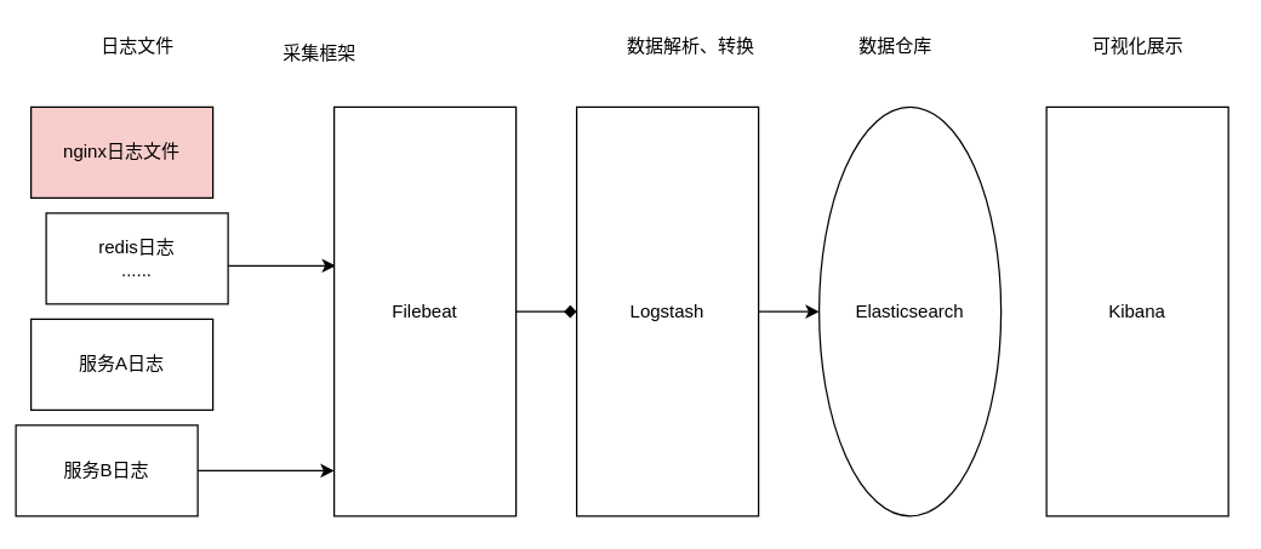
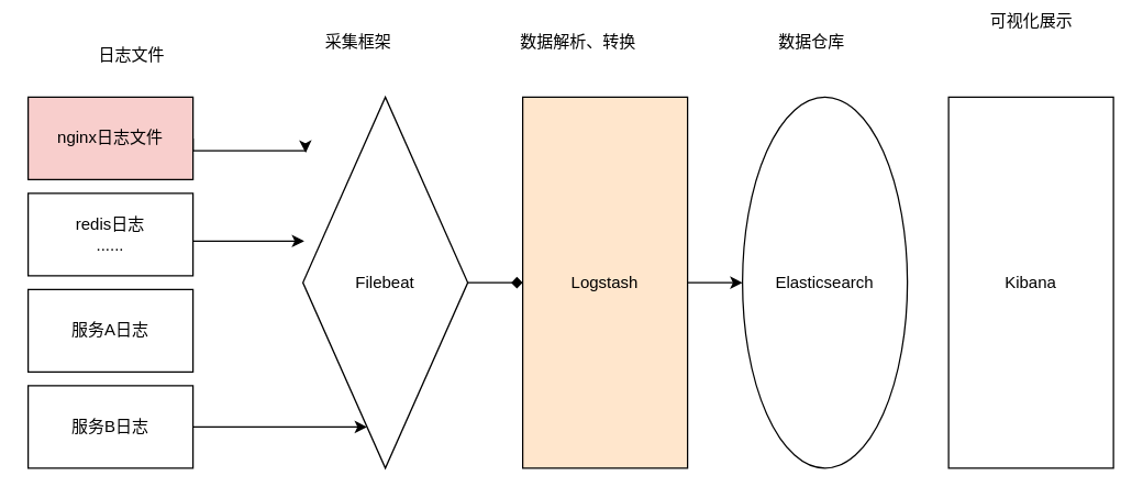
  <mxCell id="0" />
  <mxCell id="1" parent="0" />
+ <mxCell id="2" value="" style="edgeStyle=orthogonalEdgeStyle;rounded=0;orthogonalLoop=1;jettySize=auto;html=1;entryX=0.017;entryY=0.15;entryDx=0;entryDy=0;entryPerimeter=0;exitX=1;exitY=0.5;exitDx=0;exitDy=0;" edge="1" parent="1" source="3" target="10"><mxGeometry relative="1" as="geometry"><Array as="points"><mxPoint x="140" y="109" /></Array></mxGeometry></mxCell>
  <mxCell id="3" value="nginx日志文件" style="whiteSpace=wrap;html=1;fillColor=#f8cecc;" vertex="1" parent="1"><mxGeometry x="20" y="70" width="120" height="60" as="geometry" /></mxCell>
  <mxCell id="4" value="服务A日志" style="rounded=0;whiteSpace=wrap;html=1;" vertex="1" parent="1"><mxGeometry x="20" y="210" width="120" height="60" as="geometry" /></mxCell>
  <mxCell id="5" value="" style="edgeStyle=orthogonalEdgeStyle;rounded=0;orthogonalLoop=1;jettySize=auto;html=1;" edge="1" parent="1" source="6" target="10"><mxGeometry relative="1" as="geometry"><Array as="points"><mxPoint x="190" y="310" /><mxPoint x="190" y="310" /></Array></mxGeometry></mxCell>
- <mxCell id="6" value="服务B日志" style="rounded=0;whiteSpace=wrap;html=1;" vertex="1" parent="1"><mxGeometry x="10" y="280" width="120" height="60" as="geometry" /></mxCell>
+ <mxCell id="6" value="服务B日志" style="rounded=0;whiteSpace=wrap;html=1;" vertex="1" parent="1"><mxGeometry x="20" y="280" width="120" height="60" as="geometry" /></mxCell>
  <mxCell id="7" style="edgeStyle=orthogonalEdgeStyle;rounded=0;orthogonalLoop=1;jettySize=auto;html=1;entryX=0.008;entryY=0.388;entryDx=0;entryDy=0;entryPerimeter=0;" edge="1" parent="1" source="8" target="10"><mxGeometry relative="1" as="geometry"><Array as="points"><mxPoint x="140" y="175" /><mxPoint x="140" y="175" /></Array></mxGeometry></mxCell>
- <mxCell id="8" value="redis日志&lt;br&gt;......" style="whiteSpace=wrap;html=1;" vertex="1" parent="1"><mxGeometry x="30" y="140" width="120" height="60" as="geometry" /></mxCell>
+ <mxCell id="8" value="redis日志&lt;br&gt;......" style="whiteSpace=wrap;html=1;" vertex="1" parent="1"><mxGeometry x="20" y="140" width="120" height="60" as="geometry" /></mxCell>
  <mxCell id="9" style="edgeStyle=orthogonalEdgeStyle;rounded=0;orthogonalLoop=1;jettySize=auto;html=1;entryX=0;entryY=0.5;entryDx=0;entryDy=0;endArrow=diamond;" edge="1" parent="1" source="10" target="12"><mxGeometry relative="1" as="geometry" /></mxCell>
- <mxCell id="10" value="Filebeat" style="whiteSpace=wrap;html=1;" vertex="1" parent="1"><mxGeometry x="220" y="70" width="120" height="270" as="geometry" /></mxCell>
+ <mxCell id="10" value="Filebeat" style="rhombus;whiteSpace=wrap;html=1;" vertex="1" parent="1"><mxGeometry x="220" y="70" width="120" height="270" as="geometry" /></mxCell>
  <mxCell id="11" style="edgeStyle=orthogonalEdgeStyle;rounded=0;orthogonalLoop=1;jettySize=auto;html=1;entryX=0;entryY=0.5;entryDx=0;entryDy=0;" edge="1" parent="1" source="12" target="13"><mxGeometry relative="1" as="geometry" /></mxCell>
- <mxCell id="12" value="Logstash" style="rounded=0;whiteSpace=wrap;html=1;" vertex="1" parent="1"><mxGeometry x="380" y="70" width="120" height="270" as="geometry" /></mxCell>
+ <mxCell id="12" value="Logstash" style="rounded=0;whiteSpace=wrap;html=1;fillColor=#ffe6cc;" vertex="1" parent="1"><mxGeometry x="380" y="70" width="120" height="270" as="geometry" /></mxCell>
  <mxCell id="13" value="Elasticsearch" style="ellipse;whiteSpace=wrap;html=1;" vertex="1" parent="1"><mxGeometry x="540" y="70" width="120" height="270" as="geometry" /></mxCell>
  <mxCell id="14" value="Kibana" style="rounded=0;whiteSpace=wrap;html=1;" vertex="1" parent="1"><mxGeometry x="690" y="70" width="120" height="270" as="geometry" /></mxCell>
- <mxCell id="15" value="日志文件" style="text;html=1;align=center;verticalAlign=middle;resizable=0;points=[];autosize=1;strokeColor=none;" vertex="1" parent="1"><mxGeometry x="60" y="20" width="60" height="20" as="geometry" /></mxCell>
- <mxCell id="16" value="采集框架" style="text;html=1;align=center;verticalAlign=middle;resizable=0;points=[];autosize=1;strokeColor=none;" vertex="1" parent="1"><mxGeometry x="180" y="25" width="60" height="20" as="geometry" /></mxCell>
+ <mxCell id="15" value="日志文件" style="text;html=1;align=center;verticalAlign=middle;resizable=0;points=[];autosize=1;strokeColor=none;" vertex="1" parent="1"><mxGeometry x="65" y="30" width="60" height="20" as="geometry" /></mxCell>
+ <mxCell id="16" value="采集框架" style="text;html=1;align=center;verticalAlign=middle;resizable=0;points=[];autosize=1;strokeColor=none;" vertex="1" parent="1"><mxGeometry x="230" y="20" width="60" height="20" as="geometry" /></mxCell>
  <mxCell id="17" value="数据仓库" style="text;html=1;align=center;verticalAlign=middle;resizable=0;points=[];autosize=1;strokeColor=none;" vertex="1" parent="1"><mxGeometry x="560" y="20" width="60" height="20" as="geometry" /></mxCell>
- <mxCell id="18" value="可视化展示" style="text;html=1;align=center;verticalAlign=middle;resizable=0;points=[];autosize=1;strokeColor=none;" vertex="1" parent="1"><mxGeometry x="710" y="20" width="80" height="20" as="geometry" /></mxCell>
- <mxCell id="19" value="数据解析、转换" style="text;html=1;align=center;verticalAlign=middle;resizable=0;points=[];autosize=1;strokeColor=none;" vertex="1" parent="1"><mxGeometry x="405" y="20" width="100" height="20" as="geometry" /></mxCell>
+ <mxCell id="18" value="可视化展示" style="text;html=1;align=center;verticalAlign=middle;resizable=0;points=[];autosize=1;strokeColor=none;" vertex="1" parent="1"><mxGeometry x="710" y="5" width="80" height="20" as="geometry" /></mxCell>
+ <mxCell id="19" value="数据解析、转换" style="text;html=1;align=center;verticalAlign=middle;resizable=0;points=[];autosize=1;strokeColor=none;" vertex="1" parent="1"><mxGeometry x="370" y="20" width="100" height="20" as="geometry" /></mxCell>
